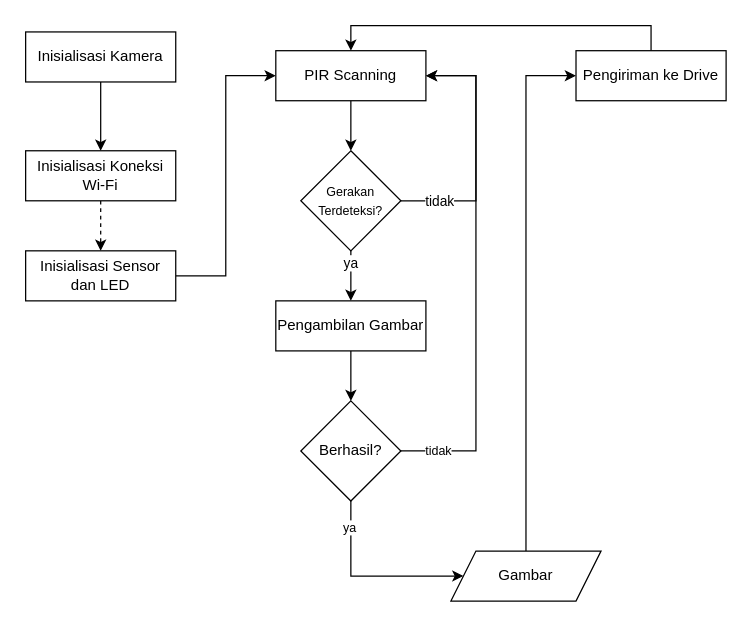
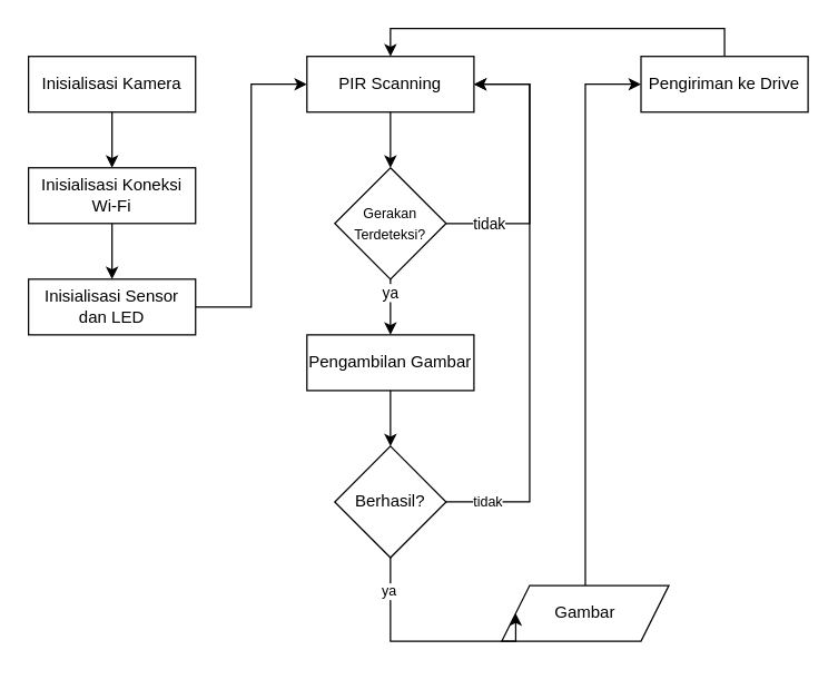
  <mxCell id="0" />
  <mxCell id="1" parent="0" />
  <mxCell id="2" style="edgeStyle=orthogonalEdgeStyle;rounded=0;orthogonalLoop=1;jettySize=auto;html=1;entryX=0.5;entryY=0;entryDx=0;entryDy=0;" edge="1" parent="1" source="3" target="5"><mxGeometry relative="1" as="geometry" /></mxCell>
- <mxCell id="3" value="Inisialisasi Kamera" style="rounded=0;whiteSpace=wrap;html=1;" vertex="1" parent="1"><mxGeometry x="20" y="25" width="120" height="40" as="geometry" /></mxCell>
- <mxCell id="4" style="edgeStyle=orthogonalEdgeStyle;rounded=0;orthogonalLoop=1;jettySize=auto;html=1;entryX=0.5;entryY=0;entryDx=0;entryDy=0;dashed=1;" edge="1" parent="1" source="5" target="7"><mxGeometry relative="1" as="geometry" /></mxCell>
+ <mxCell id="3" value="Inisialisasi Kamera" style="rounded=0;whiteSpace=wrap;html=1;" vertex="1" parent="1"><mxGeometry x="20" y="40" width="120" height="40" as="geometry" /></mxCell>
+ <mxCell id="4" style="edgeStyle=orthogonalEdgeStyle;rounded=0;orthogonalLoop=1;jettySize=auto;html=1;entryX=0.5;entryY=0;entryDx=0;entryDy=0;" edge="1" parent="1" source="5" target="7"><mxGeometry relative="1" as="geometry" /></mxCell>
  <mxCell id="5" value="Inisialisasi Koneksi Wi-Fi" style="rounded=0;whiteSpace=wrap;html=1;" vertex="1" parent="1"><mxGeometry x="20" y="120" width="120" height="40" as="geometry" /></mxCell>
  <mxCell id="6" style="edgeStyle=orthogonalEdgeStyle;rounded=0;orthogonalLoop=1;jettySize=auto;html=1;entryX=0;entryY=0.5;entryDx=0;entryDy=0;" edge="1" parent="1" source="7" target="9"><mxGeometry relative="1" as="geometry" /></mxCell>
  <mxCell id="7" value="Inisialisasi Sensor dan LED" style="rounded=0;whiteSpace=wrap;html=1;" vertex="1" parent="1"><mxGeometry x="20" y="200" width="120" height="40" as="geometry" /></mxCell>
  <mxCell id="8" style="edgeStyle=orthogonalEdgeStyle;rounded=0;orthogonalLoop=1;jettySize=auto;html=1;entryX=0.5;entryY=0;entryDx=0;entryDy=0;" edge="1" parent="1" source="9" target="13"><mxGeometry relative="1" as="geometry" /></mxCell>
  <mxCell id="9" value="PIR Scanning" style="rounded=0;whiteSpace=wrap;html=1;" vertex="1" parent="1"><mxGeometry x="220" y="40" width="120" height="40" as="geometry" /></mxCell>
  <mxCell id="10" style="edgeStyle=orthogonalEdgeStyle;rounded=0;orthogonalLoop=1;jettySize=auto;html=1;entryX=1;entryY=0.5;entryDx=0;entryDy=0;" edge="1" parent="1" source="13" target="9"><mxGeometry relative="1" as="geometry"><Array as="points"><mxPoint x="380" y="160" /><mxPoint x="380" y="60" /></Array></mxGeometry></mxCell>
  <mxCell id="11" value="tidak" style="edgeLabel;html=1;align=center;verticalAlign=middle;resizable=0;points=[];" vertex="1" connectable="0" parent="10"><mxGeometry x="0.018" y="-2" relative="1" as="geometry"><mxPoint x="-32" y="42" as="offset" /></mxGeometry></mxCell>
  <mxCell id="12" value="ya" style="edgeStyle=orthogonalEdgeStyle;rounded=0;orthogonalLoop=1;jettySize=auto;html=1;entryX=0.5;entryY=0;entryDx=0;entryDy=0;" edge="1" parent="1" source="13" target="15"><mxGeometry x="-0.5" relative="1" as="geometry"><mxPoint as="offset" /></mxGeometry></mxCell>
  <mxCell id="13" value="&lt;font style=&quot;font-size: 10px;&quot;&gt;Gerakan Terdeteksi?&lt;/font&gt;" style="rhombus;whiteSpace=wrap;html=1;" vertex="1" parent="1"><mxGeometry x="240" y="120" width="80" height="80" as="geometry" /></mxCell>
  <mxCell id="14" style="edgeStyle=orthogonalEdgeStyle;rounded=0;orthogonalLoop=1;jettySize=auto;html=1;entryX=0.5;entryY=0;entryDx=0;entryDy=0;" edge="1" parent="1" source="15" target="23"><mxGeometry relative="1" as="geometry" /></mxCell>
  <mxCell id="15" value="Pengambilan Gambar" style="rounded=0;whiteSpace=wrap;html=1;" vertex="1" parent="1"><mxGeometry x="220" y="240" width="120" height="40" as="geometry" /></mxCell>
  <mxCell id="16" style="edgeStyle=orthogonalEdgeStyle;rounded=0;orthogonalLoop=1;jettySize=auto;html=1;entryX=0;entryY=0.5;entryDx=0;entryDy=0;" edge="1" parent="1" source="17" target="19"><mxGeometry relative="1" as="geometry"><Array as="points"><mxPoint x="420" y="340" /><mxPoint x="420" y="60" /></Array></mxGeometry></mxCell>
- <mxCell id="17" value="Gambar" style="shape=parallelogram;perimeter=parallelogramPerimeter;whiteSpace=wrap;html=1;fixedSize=1;" vertex="1" parent="1"><mxGeometry x="360" y="440" width="120" height="40" as="geometry" /></mxCell>
+ <mxCell id="17" value="Gambar" style="shape=parallelogram;perimeter=parallelogramPerimeter;whiteSpace=wrap;html=1;fixedSize=1;" vertex="1" parent="1"><mxGeometry x="360" y="420" width="120" height="40" as="geometry" /></mxCell>
  <mxCell id="18" style="edgeStyle=orthogonalEdgeStyle;rounded=0;orthogonalLoop=1;jettySize=auto;html=1;entryX=0.5;entryY=0;entryDx=0;entryDy=0;" edge="1" parent="1" source="19" target="9"><mxGeometry relative="1" as="geometry"><Array as="points"><mxPoint x="520" y="20" /><mxPoint x="280" y="20" /></Array></mxGeometry></mxCell>
  <mxCell id="19" value="Pengiriman ke Drive" style="rounded=0;whiteSpace=wrap;html=1;" vertex="1" parent="1"><mxGeometry x="460" y="40" width="120" height="40" as="geometry" /></mxCell>
  <mxCell id="20" value="tidak" style="edgeStyle=orthogonalEdgeStyle;rounded=0;orthogonalLoop=1;jettySize=auto;html=1;fontSize=10;" edge="1" parent="1" source="23"><mxGeometry x="-0.85" relative="1" as="geometry"><mxPoint x="340" y="60" as="targetPoint" /><Array as="points"><mxPoint x="380" y="360" /><mxPoint x="380" y="60" /></Array><mxPoint as="offset" /></mxGeometry></mxCell>
  <mxCell id="21" style="edgeStyle=orthogonalEdgeStyle;rounded=0;orthogonalLoop=1;jettySize=auto;html=1;entryX=0;entryY=0.5;entryDx=0;entryDy=0;fontSize=10;" edge="1" parent="1" source="23" target="17"><mxGeometry relative="1" as="geometry"><Array as="points"><mxPoint x="280" y="460" /></Array></mxGeometry></mxCell>
  <mxCell id="22" value="ya" style="edgeLabel;html=1;align=center;verticalAlign=middle;resizable=0;points=[];fontSize=10;" vertex="1" connectable="0" parent="21"><mxGeometry x="-0.729" y="-2" relative="1" as="geometry"><mxPoint as="offset" /></mxGeometry></mxCell>
  <mxCell id="23" value="Berhasil?" style="rhombus;whiteSpace=wrap;html=1;" vertex="1" parent="1"><mxGeometry x="240" y="320" width="80" height="80" as="geometry" /></mxCell>
